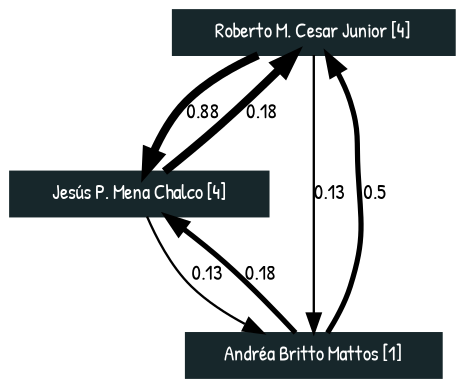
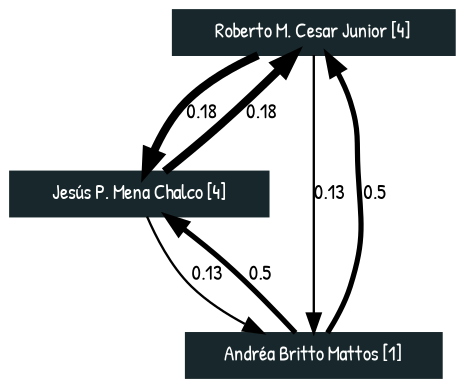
  strict digraph {
    fontname="Patrick Hand"
    node [color="#17272B" fontcolor="#FFFFFF" fontname="Patrick Hand" fontsize=8 shape=rectangle style=filled]
    edge [arrowhead=normal arrowsize=0.75 fontname="Patrick Hand" fontsize=8 penwidth=3.14]
    n1 [height=0.23611 label="Roberto M. Cesar Junior [4]" width=1.5]
    n2 [height=0.23611 label="Jesús P. Mena Chalco [4]" width=1.375]
    n3 [height=0.23611 label="Andréa Britto Mattos [1]" width=1.3611]
-   n1 -> n2 [label=0.88]
+   n1 -> n2 [label=0.18]
    n1 -> n3 [label=0.13 penwidth=0.89]
    n2 -> n1 [label=0.18]
    n2 -> n3 [label=0.13 penwidth=0.89]
    n3 -> n1 [label=0.5 penwidth=2.0]
-   n3 -> n2 [label=0.18 penwidth=2.0]
+   n3 -> n2 [label=0.5 penwidth=2.0]
  }
